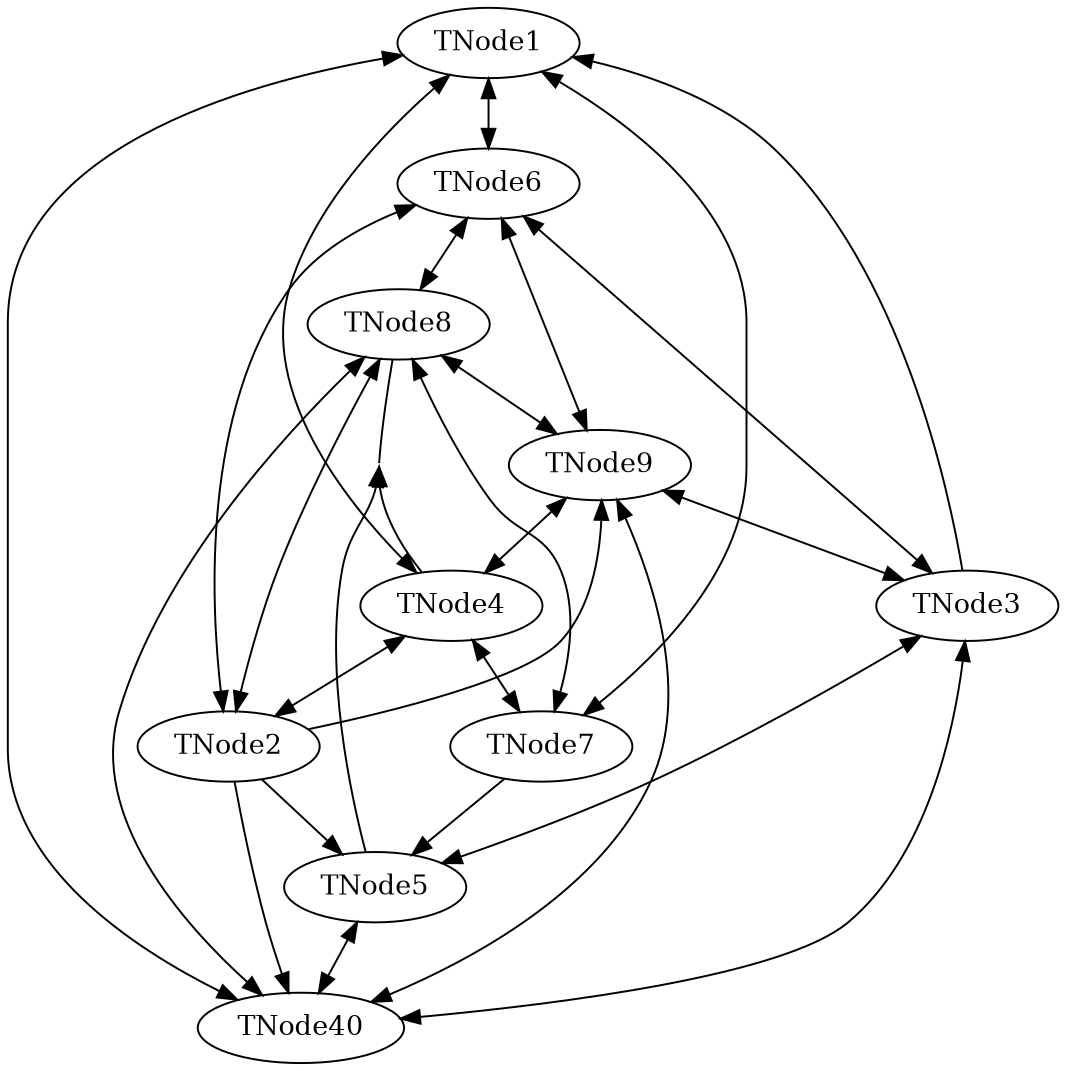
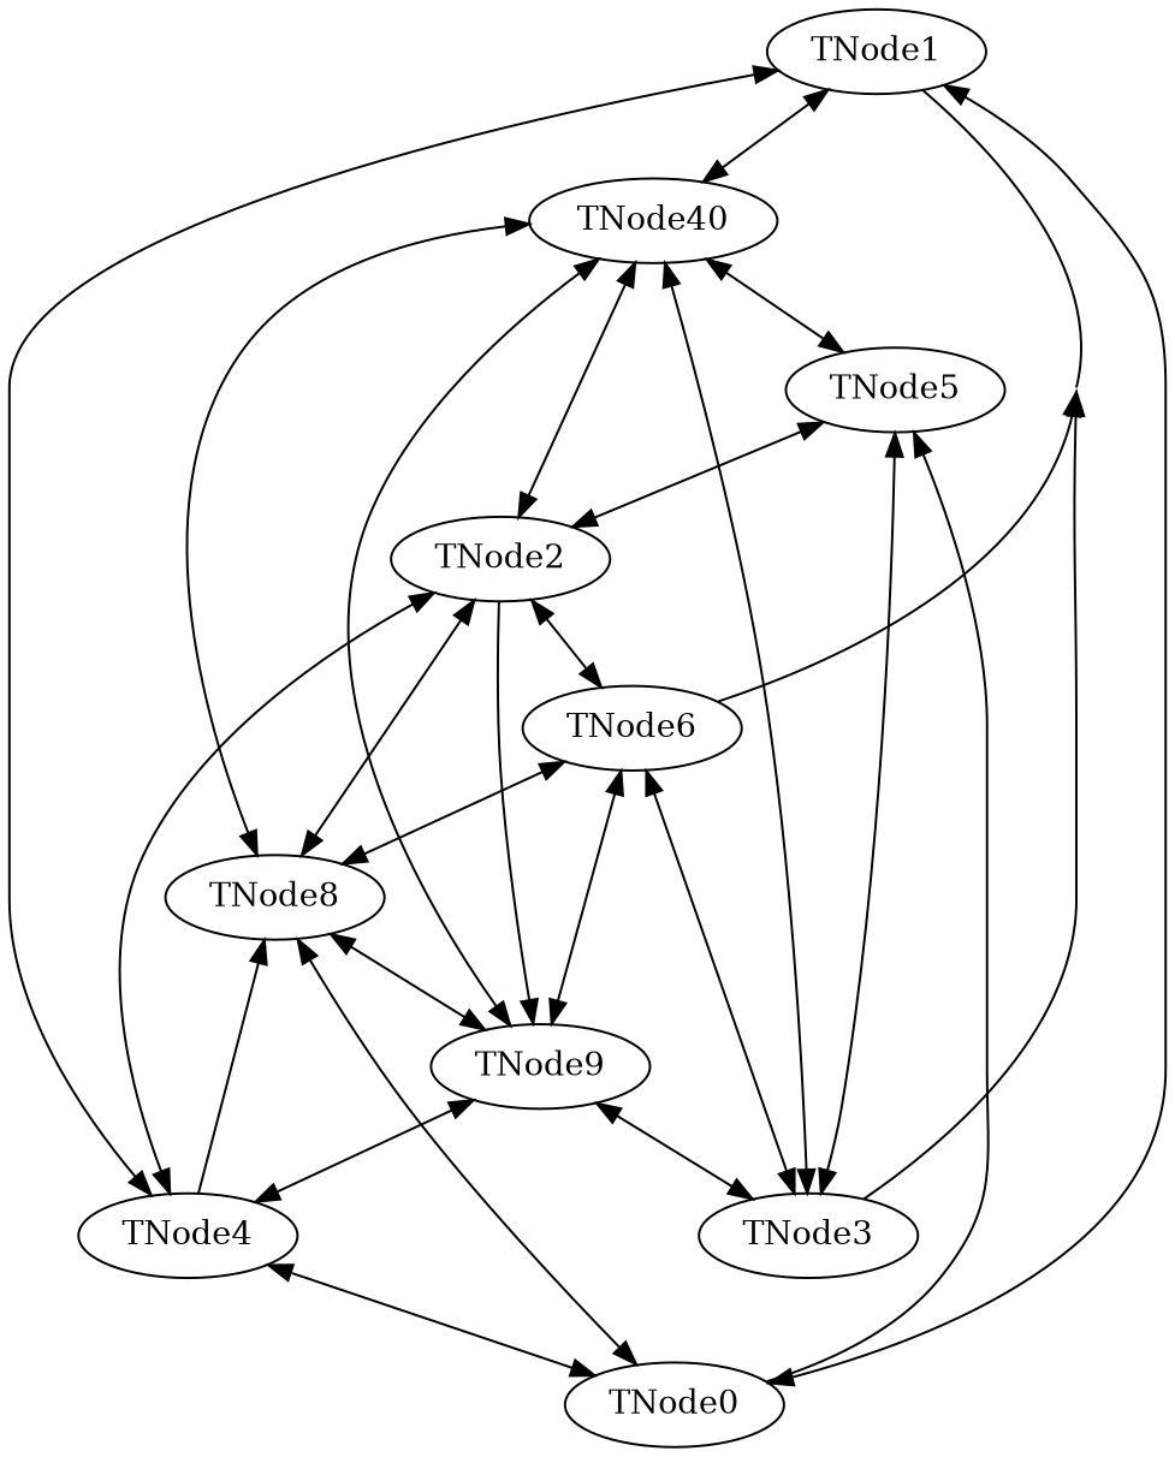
  digraph {
    concentrate=true
    TNode1
    TNode6
    n3 [label=TNode40]
    TNode4
-   TNode7
+   TNode7 [label=TNode0]
    TNode3
    TNode2
    TNode9
    TNode8
    TNode5
-   TNode1 -> TNode6
    TNode1 -> n3
    TNode1 -> TNode4
    TNode1 -> TNode7
    TNode6 -> TNode1
    TNode6 -> TNode3
    TNode6 -> TNode2
    TNode6 -> TNode9
    TNode6 -> TNode8
    n3 -> TNode1
    n3 -> TNode3
+   n3 -> TNode2
    n3 -> TNode9
    n3 -> TNode8
    n3 -> TNode5
    TNode4 -> TNode1
    TNode4 -> TNode7
    TNode4 -> TNode2
    TNode4 -> TNode9
    TNode4 -> TNode8
    TNode7 -> TNode1
    TNode7 -> TNode4
    TNode7 -> TNode8
    TNode7 -> TNode5
    TNode3 -> TNode1
    TNode3 -> TNode6
    TNode3 -> n3
    TNode3 -> TNode9
    TNode3 -> TNode5
    TNode2 -> TNode6
    TNode2 -> n3
    TNode2 -> TNode4
    TNode2 -> TNode9
    TNode2 -> TNode8
    TNode2 -> TNode5
    TNode9 -> TNode6
    TNode9 -> n3
    TNode9 -> TNode4
    TNode9 -> TNode3
    TNode9 -> TNode8
    TNode8 -> TNode6
    TNode8 -> n3
    TNode8 -> TNode7
    TNode8 -> TNode2
    TNode8 -> TNode9
    TNode5 -> n3
    TNode5 -> TNode3
-   TNode5 -> TNode8
+   TNode5 -> TNode2
  }
